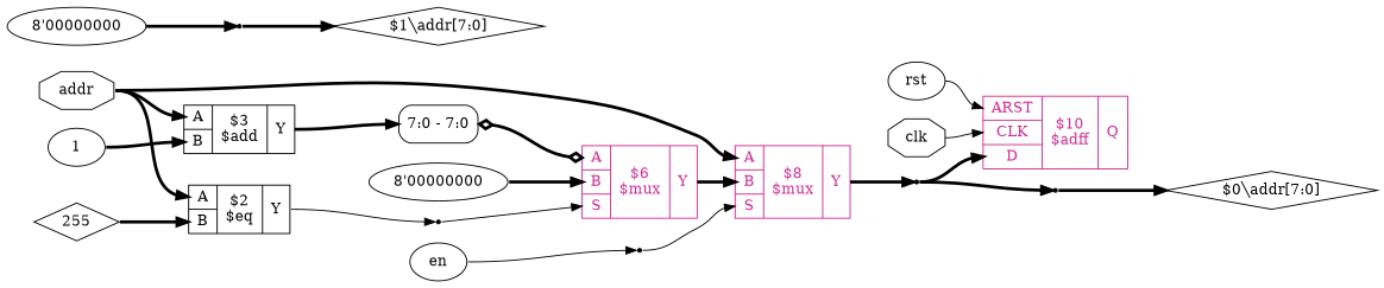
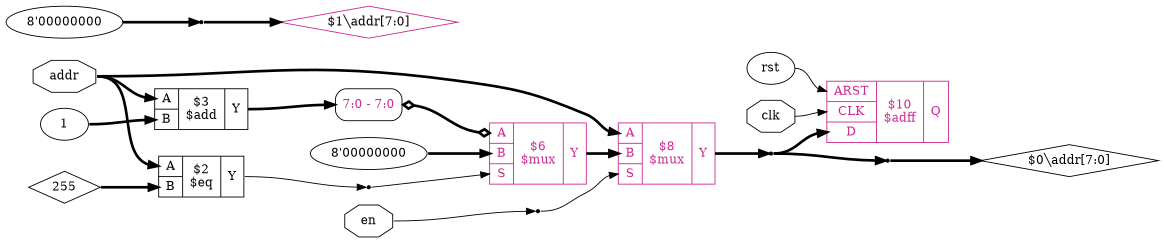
  digraph {
    rankdir=LR
    remincross=true
    node [shape=record]
    edge [color=black fontcolor=black headport=w style="setlinewidth(3)" tailport=e]
    n9 [color=black fontcolor=black label=addr shape=octagon]
    c22 [color=maroon3 fontcolor=maroon3 label="{{<p18> A|<p19> B|<p20> S}|$8\n$mux|{<p21> Y}}"]
    c24 [label="{{<p18> A|<p19> B}|$3\n$add|{<p21> Y}}"]
    c25 [label="{{<p18> A|<p19> B}|$2\n$eq|{<p21> Y}}"]
    n1 [shape=point]
-   x1 [color=black fontcolor=black label="<s0> 7:0 - 7:0 " style=rounded]
+   x1 [color=black fontcolor=maroon3 label="<s0> 7:0 - 7:0 " style=rounded]
    x6 [shape=point]
    n10 [color=black fontcolor=black label=rst shape=ellipse]
    c17 [color=maroon3 fontcolor=maroon3 label="{{<p13> ARST|<p14> CLK|<p15> D}|$10\n$adff|{<p16> Q}}"]
    n11 [color=black fontcolor=black label=clk shape=octagon]
-   n12 [color=black fontcolor=black label=en shape=ellipse]
+   n12 [color=black fontcolor=black label=en shape=octagon]
    x7 [shape=point]
    x8 [shape=point]
    v0 [label="8'00000000" shape=""]
    c23 [color=maroon3 fontcolor=maroon3 label="{{<p18> A|<p19> B|<p20> S}|$6\n$mux|{<p21> Y}}"]
    v2 [label=1 shape=""]
    v3 [label=255 shape=diamond]
    v4 [label="8'00000000" shape=""]
    x5 [shape=point]
-   n5 [label="$1&#9586;addr[7:0]" shape=diamond]
+   n5 [label="$1&#9586;addr[7:0]" shape=diamond color=maroon3]
    n8 [label="$0&#9586;addr[7:0]" shape=diamond]
    n9 -> c22 [headport="p18:w"]
    n9 -> c24 [headport="p18:w"]
    n9 -> c25 [headport="p18:w"]
    c22 -> n1 [tailport="p21:e"]
    c24 -> x1 [headport="s0:w" tailport="p21:e"]
    c25 -> x6 [tailport="p21:e" style=""]
    n1 -> c17 [headport="p15:w"]
    n1 -> x8
    x1 -> c23 [arrowhead=odiamond arrowtail=odiamond dir=both headport="p18:w"]
    x6 -> c23 [headport="p20:w" style=""]
    n10 -> c17 [headport="p13:w" style=""]
    n11 -> c17 [headport="p14:w" style=""]
    n12 -> x7 [style=""]
    x7 -> c22 [headport="p20:w" style=""]
    x8 -> n8
    v0 -> c23 [headport="p19:w"]
    c23 -> c22 [headport="p19:w" tailport="p21:e"]
    v2 -> c24 [headport="p19:w"]
    v3 -> c25 [headport="p19:w"]
    v4 -> x5
    x5 -> n5
  }
